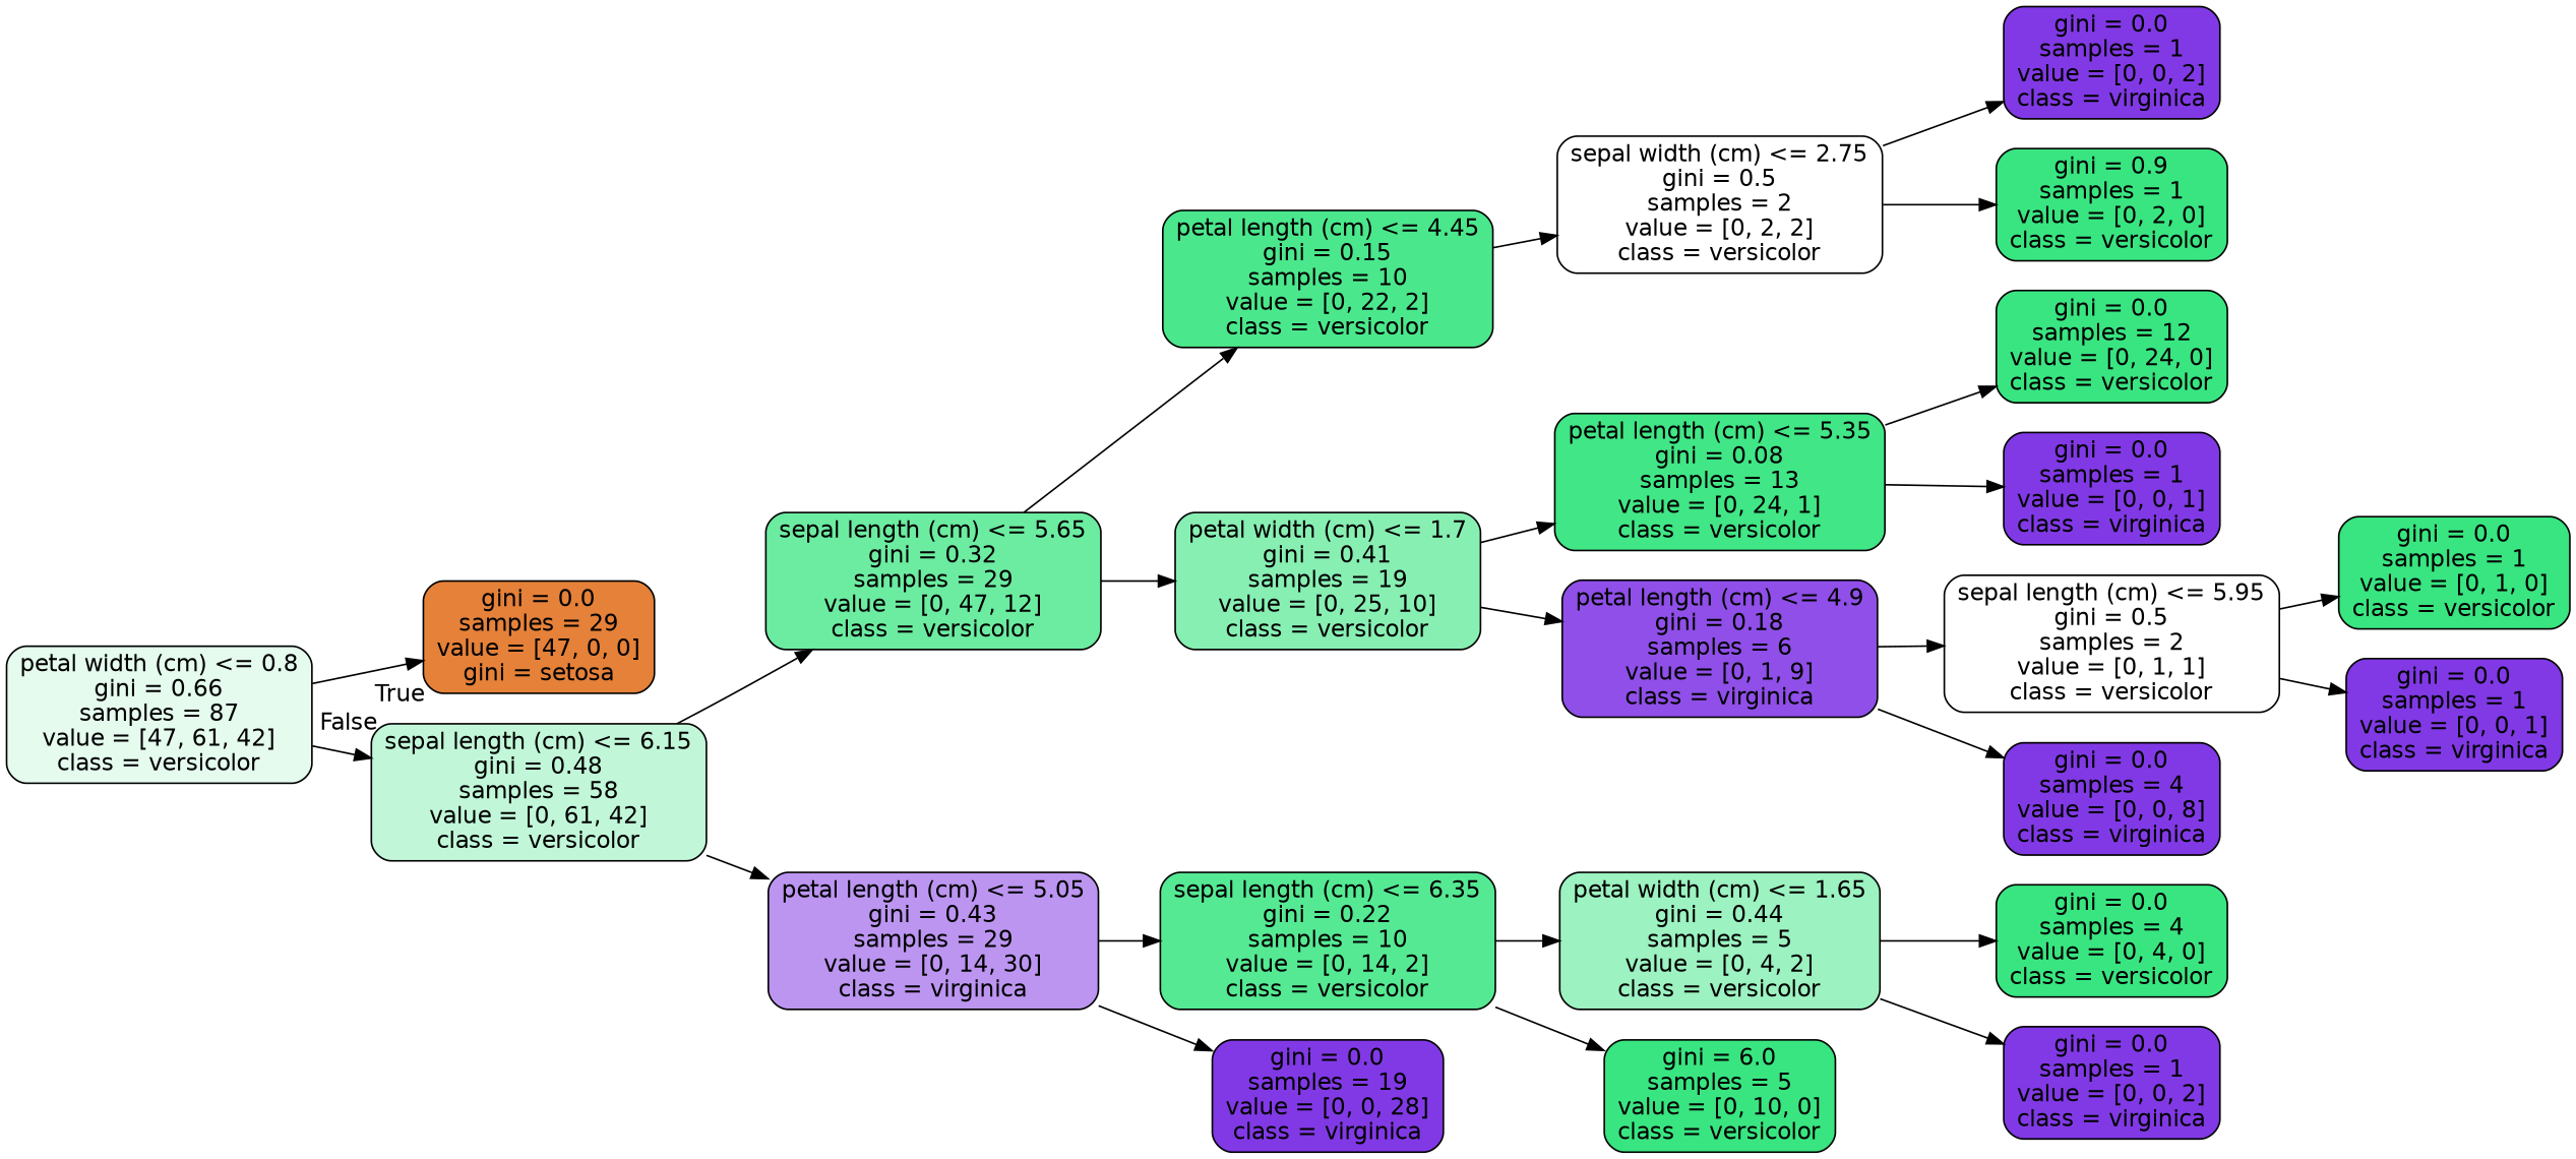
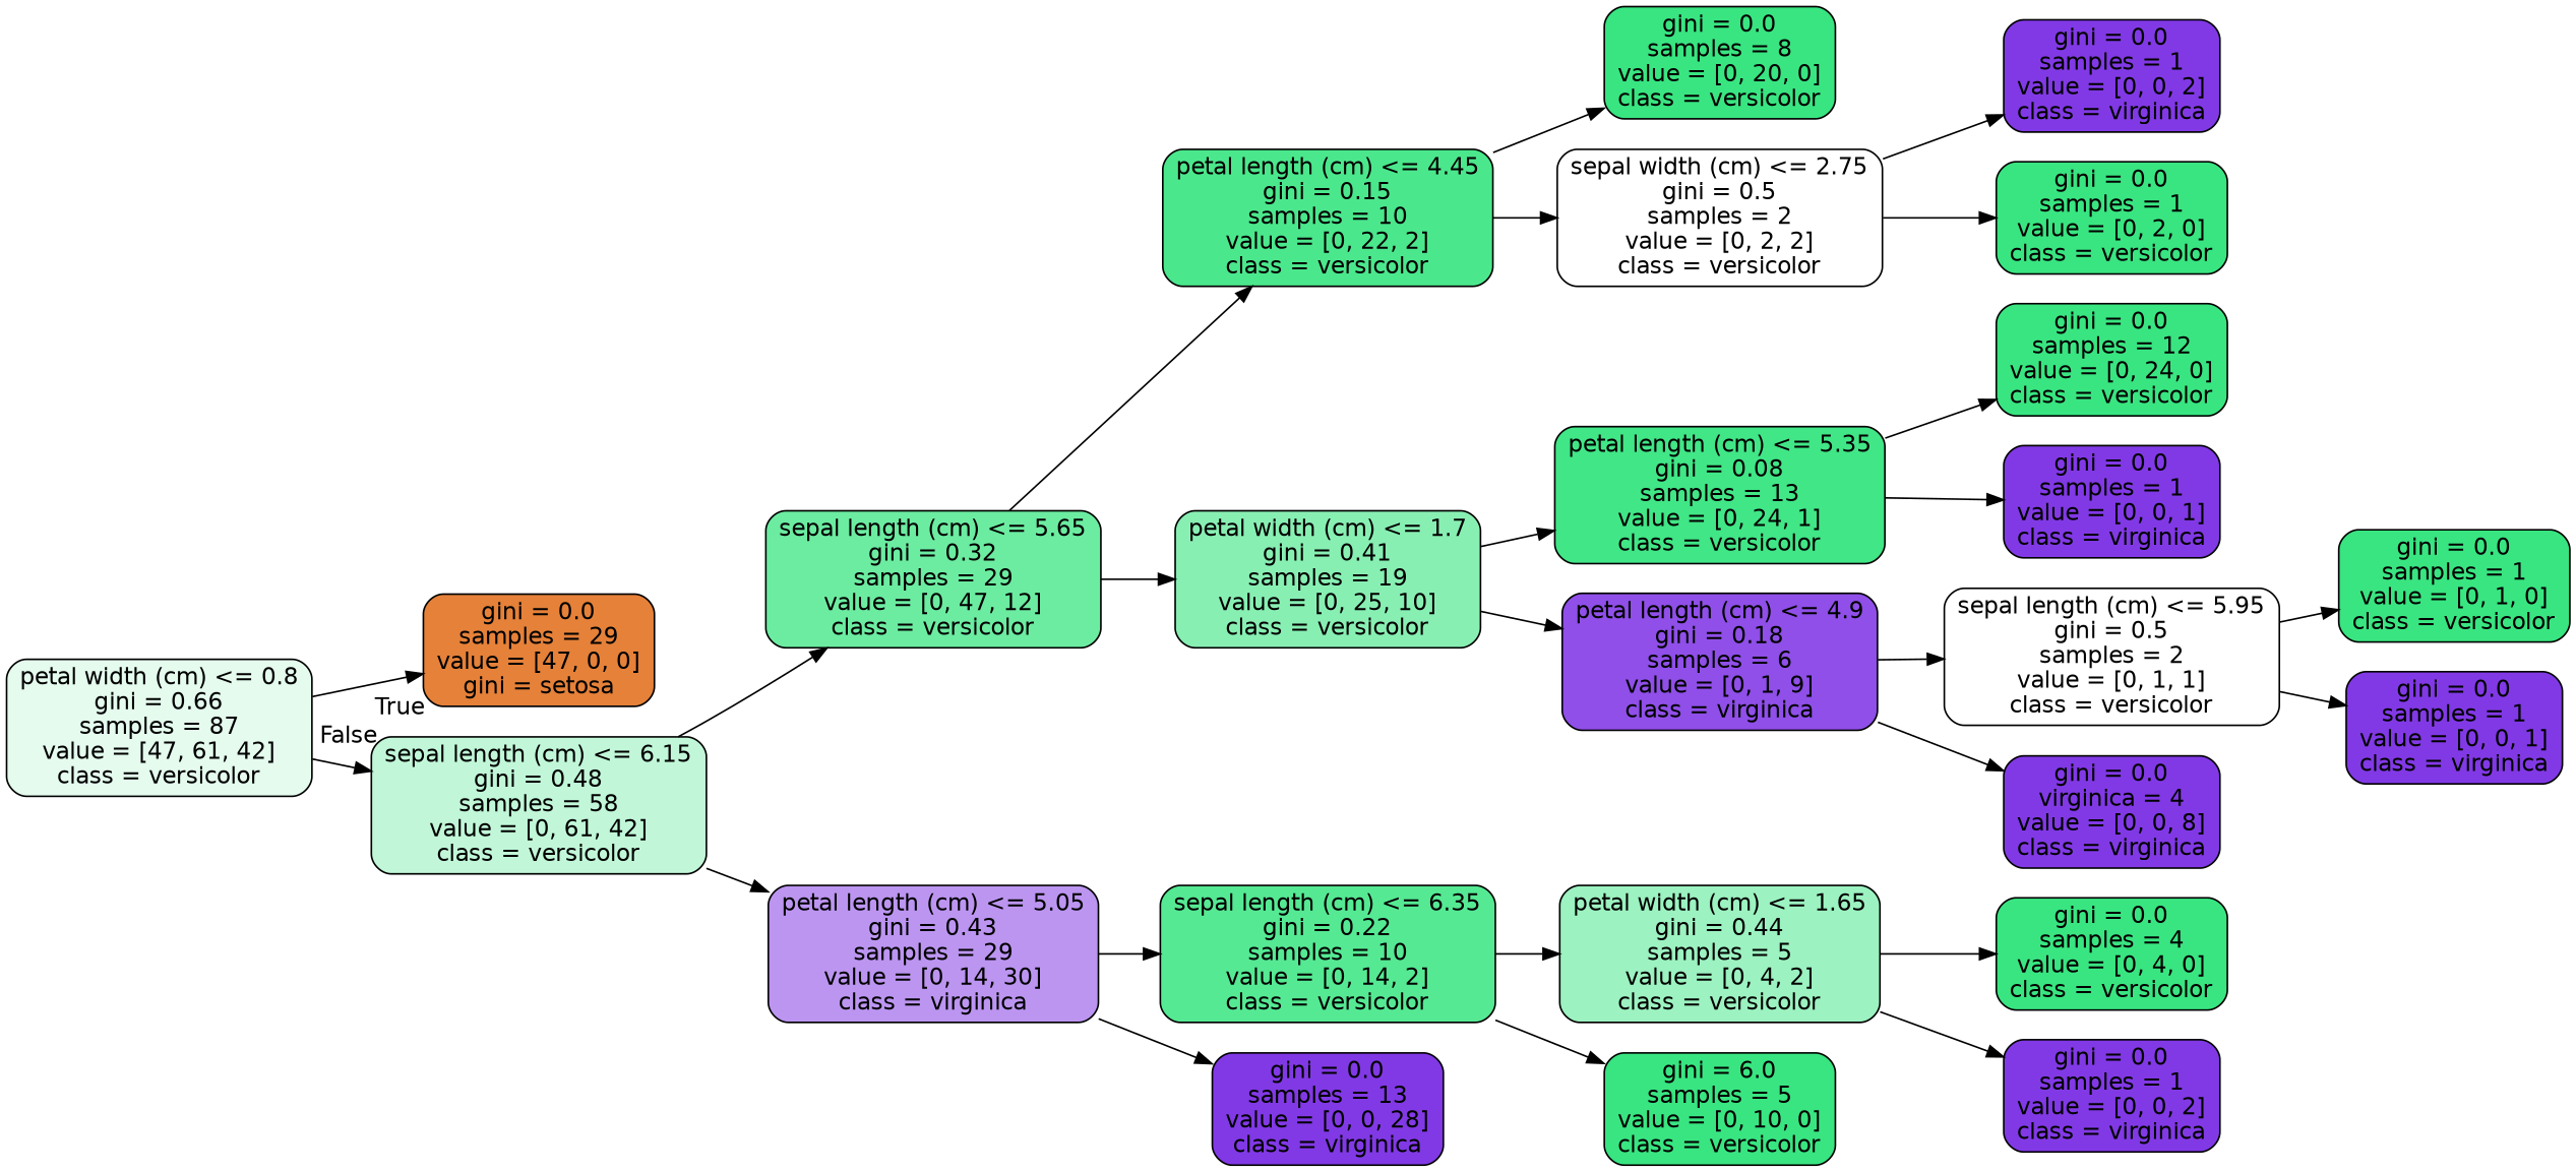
  digraph {
    rankdir=LR
    node [color=black fillcolor="#8139e5" fontname=helvetica shape=box style="filled, rounded"]
    edge [fontname=helvetica]
    n1 [fillcolor="#e4fbee" label="petal width (cm) <= 0.8\ngini = 0.66\nsamples = 87\nvalue = [47, 61, 42]\nclass = versicolor"]
    n2 [fillcolor="#e58139" label="gini = 0.0\nsamples = 29\nvalue = [47, 0, 0]\ngini = setosa"]
    n3 [fillcolor="#c1f7d8" label="sepal length (cm) <= 6.15\ngini = 0.48\nsamples = 58\nvalue = [0, 61, 42]\nclass = versicolor"]
    n4 [fillcolor="#6ceca1" label="sepal length (cm) <= 5.65\ngini = 0.32\nsamples = 29\nvalue = [0, 47, 12]\nclass = versicolor"]
    n5 [fillcolor="#bc95f1" label="petal length (cm) <= 5.05\ngini = 0.43\nsamples = 29\nvalue = [0, 14, 30]\nclass = virginica"]
    n6 [fillcolor="#4be78c" label="petal length (cm) <= 4.45\ngini = 0.15\nsamples = 10\nvalue = [0, 22, 2]\nclass = versicolor"]
    n7 [fillcolor="#88efb3" label="petal width (cm) <= 1.7\ngini = 0.41\nsamples = 19\nvalue = [0, 25, 10]\nclass = versicolor"]
    n8 [fillcolor="#55e993" label="sepal length (cm) <= 6.35\ngini = 0.22\nsamples = 10\nvalue = [0, 14, 2]\nclass = versicolor"]
-   n9 [label="gini = 0.0\nsamples = 19\nvalue = [0, 0, 28]\nclass = virginica"]
+   n9 [label="gini = 0.0\nsamples = 13\nvalue = [0, 0, 28]\nclass = virginica"]
+   n10 [fillcolor="#39e581" label="gini = 0.0\nsamples = 8\nvalue = [0, 20, 0]\nclass = versicolor"]
    n11 [fillcolor="#ffffff" label="sepal width (cm) <= 2.75\ngini = 0.5\nsamples = 2\nvalue = [0, 2, 2]\nclass = versicolor"]
    n12 [fillcolor="#41e686" label="petal length (cm) <= 5.35\ngini = 0.08\nsamples = 13\nvalue = [0, 24, 1]\nclass = versicolor"]
    n13 [fillcolor="#8f4fe8" label="petal length (cm) <= 4.9\ngini = 0.18\nsamples = 6\nvalue = [0, 1, 9]\nclass = virginica"]
    n14 [label="gini = 0.0\nsamples = 1\nvalue = [0, 0, 2]\nclass = virginica"]
-   n15 [fillcolor="#39e581" label="gini = 0.9\nsamples = 1\nvalue = [0, 2, 0]\nclass = versicolor"]
+   n15 [fillcolor="#39e581" label="gini = 0.0\nsamples = 1\nvalue = [0, 2, 0]\nclass = versicolor"]
    n16 [fillcolor="#39e581" label="gini = 0.0\nsamples = 12\nvalue = [0, 24, 0]\nclass = versicolor"]
    n17 [label="gini = 0.0\nsamples = 1\nvalue = [0, 0, 1]\nclass = virginica"]
    n18 [fillcolor="#ffffff" label="sepal length (cm) <= 5.95\ngini = 0.5\nsamples = 2\nvalue = [0, 1, 1]\nclass = versicolor"]
-   n19 [label="gini = 0.0\nsamples = 4\nvalue = [0, 0, 8]\nclass = virginica"]
+   n19 [label="gini = 0.0\nvirginica = 4\nvalue = [0, 0, 8]\nclass = virginica"]
    n20 [fillcolor="#39e581" label="gini = 0.0\nsamples = 1\nvalue = [0, 1, 0]\nclass = versicolor"]
    n21 [label="gini = 0.0\nsamples = 1\nvalue = [0, 0, 1]\nclass = virginica"]
    n22 [fillcolor="#9cf2c0" label="petal width (cm) <= 1.65\ngini = 0.44\nsamples = 5\nvalue = [0, 4, 2]\nclass = versicolor"]
    n23 [fillcolor="#39e581" label="gini = 6.0\nsamples = 5\nvalue = [0, 10, 0]\nclass = versicolor"]
    n24 [fillcolor="#39e581" label="gini = 0.0\nsamples = 4\nvalue = [0, 4, 0]\nclass = versicolor"]
    n25 [label="gini = 0.0\nsamples = 1\nvalue = [0, 0, 2]\nclass = virginica"]
    n1 -> n2 [headlabel=True labelangle=45 labeldistance=2.5]
    n1 -> n3 [headlabel=False labelangle=-45 labeldistance=2.5]
    n3 -> n4
    n3 -> n5
    n4 -> n6
    n4 -> n7
    n5 -> n8
    n5 -> n9
+   n6 -> n10
    n6 -> n11
    n7 -> n12
    n7 -> n13
    n8 -> n22
    n8 -> n23
    n11 -> n14
    n11 -> n15
    n12 -> n16
    n12 -> n17
    n13 -> n18
    n13 -> n19
    n18 -> n20
    n18 -> n21
    n22 -> n24
    n22 -> n25
  }
